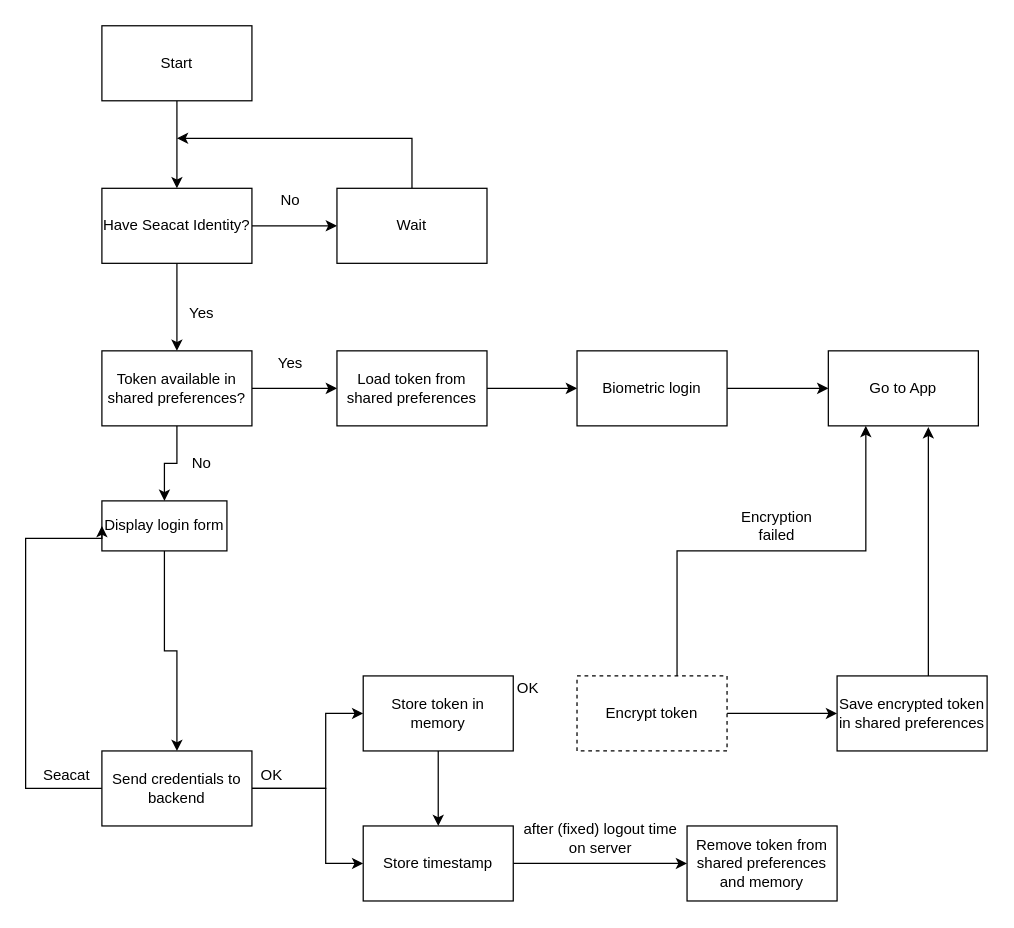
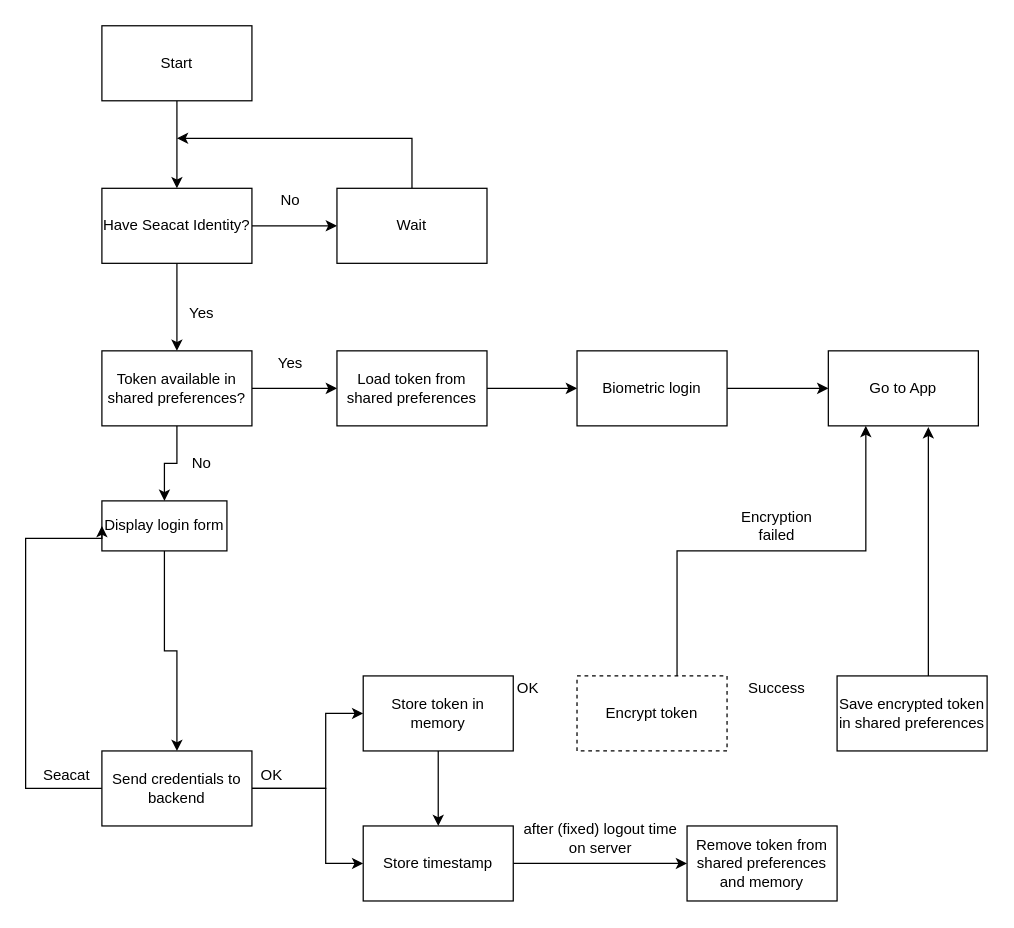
  <mxCell id="0" />
  <mxCell id="1" parent="0" />
  <mxCell id="2" value="" style="edgeStyle=orthogonalEdgeStyle;rounded=0;orthogonalLoop=1;jettySize=auto;html=1;" parent="1" source="3" target="6" edge="1"><mxGeometry relative="1" as="geometry" /></mxCell>
  <mxCell id="3" value="Start" style="rounded=0;whiteSpace=wrap;html=1;" parent="1" vertex="1"><mxGeometry x="81" y="20" width="120" height="60" as="geometry" /></mxCell>
  <mxCell id="4" value="" style="edgeStyle=orthogonalEdgeStyle;rounded=0;orthogonalLoop=1;jettySize=auto;html=1;" parent="1" source="6" target="8" edge="1"><mxGeometry relative="1" as="geometry" /></mxCell>
  <mxCell id="5" value="" style="edgeStyle=orthogonalEdgeStyle;rounded=0;orthogonalLoop=1;jettySize=auto;html=1;" parent="1" source="6" target="12" edge="1"><mxGeometry relative="1" as="geometry" /></mxCell>
  <mxCell id="6" value="Have Seacat Identity?" style="rounded=0;whiteSpace=wrap;html=1;" parent="1" vertex="1"><mxGeometry x="81" y="150" width="120" height="60" as="geometry" /></mxCell>
  <mxCell id="7" style="edgeStyle=orthogonalEdgeStyle;rounded=0;orthogonalLoop=1;jettySize=auto;html=1;exitX=0.5;exitY=0;exitDx=0;exitDy=0;" parent="1" source="8" edge="1"><mxGeometry relative="1" as="geometry"><mxPoint x="141" y="110" as="targetPoint" /><Array as="points"><mxPoint x="329" y="110" /></Array></mxGeometry></mxCell>
  <mxCell id="8" value="&lt;div&gt;Wait&lt;/div&gt;" style="rounded=0;whiteSpace=wrap;html=1;" parent="1" vertex="1"><mxGeometry x="269" y="150" width="120" height="60" as="geometry" /></mxCell>
  <mxCell id="9" value="No" style="text;html=1;strokeColor=none;fillColor=none;align=center;verticalAlign=middle;whiteSpace=wrap;rounded=0;" parent="1" vertex="1"><mxGeometry x="212" y="150" width="40" height="20" as="geometry" /></mxCell>
  <mxCell id="10" value="" style="edgeStyle=orthogonalEdgeStyle;rounded=0;orthogonalLoop=1;jettySize=auto;html=1;" parent="1" source="12" target="17" edge="1"><mxGeometry relative="1" as="geometry" /></mxCell>
  <mxCell id="11" value="" style="edgeStyle=orthogonalEdgeStyle;rounded=0;orthogonalLoop=1;jettySize=auto;html=1;" parent="1" source="12" target="14" edge="1"><mxGeometry relative="1" as="geometry" /></mxCell>
  <mxCell id="12" value="Token available in shared preferences?" style="rounded=0;whiteSpace=wrap;html=1;" parent="1" vertex="1"><mxGeometry x="81" y="280" width="120" height="60" as="geometry" /></mxCell>
  <mxCell id="13" value="" style="edgeStyle=orthogonalEdgeStyle;rounded=0;orthogonalLoop=1;jettySize=auto;html=1;" parent="1" source="34" target="15" edge="1"><mxGeometry relative="1" as="geometry" /></mxCell>
  <mxCell id="14" value="Load token from shared preferences" style="rounded=0;whiteSpace=wrap;html=1;" parent="1" vertex="1"><mxGeometry x="269" y="280" width="120" height="60" as="geometry" /></mxCell>
  <mxCell id="15" value="Go to App" style="rounded=0;whiteSpace=wrap;html=1;" parent="1" vertex="1"><mxGeometry x="662" y="280" width="120" height="60" as="geometry" /></mxCell>
  <mxCell id="16" value="" style="edgeStyle=orthogonalEdgeStyle;rounded=0;orthogonalLoop=1;jettySize=auto;html=1;" parent="1" source="17" target="21" edge="1"><mxGeometry relative="1" as="geometry" /></mxCell>
  <mxCell id="17" value="Display login form" style="rounded=0;whiteSpace=wrap;html=1;" parent="1" vertex="1"><mxGeometry x="81" y="400" width="100" height="40" as="geometry" /></mxCell>
  <mxCell id="18" style="edgeStyle=orthogonalEdgeStyle;rounded=0;orthogonalLoop=1;jettySize=auto;html=1;exitX=0;exitY=0.5;exitDx=0;exitDy=0;entryX=0;entryY=0.5;entryDx=0;entryDy=0;" parent="1" source="21" target="17" edge="1"><mxGeometry relative="1" as="geometry"><mxPoint x="61" y="400" as="targetPoint" /><Array as="points"><mxPoint x="20" y="630" /><mxPoint x="20" y="430" /></Array></mxGeometry></mxCell>
  <mxCell id="19" value="" style="edgeStyle=orthogonalEdgeStyle;rounded=0;orthogonalLoop=1;jettySize=auto;html=1;" parent="1" source="21" target="23" edge="1"><mxGeometry relative="1" as="geometry"><Array as="points"><mxPoint x="260" y="630" /><mxPoint x="260" y="570" /></Array></mxGeometry></mxCell>
  <mxCell id="20" style="edgeStyle=orthogonalEdgeStyle;rounded=0;orthogonalLoop=1;jettySize=auto;html=1;exitX=1;exitY=0.5;exitDx=0;exitDy=0;entryX=0;entryY=0.5;entryDx=0;entryDy=0;" edge="1" parent="1" source="21" target="40"><mxGeometry relative="1" as="geometry"><Array as="points"><mxPoint x="260" y="630" /><mxPoint x="260" y="690" /></Array></mxGeometry></mxCell>
  <mxCell id="21" value="Send credentials to backend" style="rounded=0;whiteSpace=wrap;html=1;" parent="1" vertex="1"><mxGeometry x="81" y="600" width="120" height="60" as="geometry" /></mxCell>
  <mxCell id="22" value="" style="edgeStyle=orthogonalEdgeStyle;rounded=0;orthogonalLoop=1;jettySize=auto;html=1;" parent="1" source="23" target="40" edge="1"><mxGeometry relative="1" as="geometry" /></mxCell>
  <mxCell id="23" value="Store token in memory" style="rounded=0;whiteSpace=wrap;html=1;" parent="1" vertex="1"><mxGeometry x="290" y="540" width="120" height="60" as="geometry" /></mxCell>
  <mxCell id="24" value="" style="edgeStyle=orthogonalEdgeStyle;rounded=0;orthogonalLoop=1;jettySize=auto;html=1;" parent="1" source="26" edge="1"><mxGeometry relative="1" as="geometry"><mxPoint x="692" y="340" as="targetPoint" /><Array as="points"><mxPoint x="541" y="440" /><mxPoint x="692" y="440" /><mxPoint x="692" y="340" /></Array></mxGeometry></mxCell>
- <mxCell id="25" value="" style="edgeStyle=orthogonalEdgeStyle;rounded=0;orthogonalLoop=1;jettySize=auto;html=1;" parent="1" source="26" target="28" edge="1"><mxGeometry relative="1" as="geometry" /></mxCell>
  <mxCell id="26" value="&lt;div&gt;Encrypt token&lt;/div&gt;" style="rounded=0;whiteSpace=wrap;html=1;dashed=1;" parent="1" vertex="1"><mxGeometry x="461" y="540" width="120" height="60" as="geometry" /></mxCell>
  <mxCell id="27" value="" style="edgeStyle=orthogonalEdgeStyle;rounded=0;orthogonalLoop=1;jettySize=auto;html=1;" parent="1" source="28" edge="1"><mxGeometry relative="1" as="geometry"><mxPoint x="742" y="341" as="targetPoint" /><Array as="points"><mxPoint x="742" y="511" /><mxPoint x="742" y="511" /></Array></mxGeometry></mxCell>
  <mxCell id="28" value="Save encrypted token in shared preferences" style="rounded=0;whiteSpace=wrap;html=1;" parent="1" vertex="1"><mxGeometry x="669" y="540" width="120" height="60" as="geometry" /></mxCell>
  <mxCell id="29" value="No" style="text;html=1;strokeColor=none;fillColor=none;align=center;verticalAlign=middle;whiteSpace=wrap;rounded=0;" parent="1" vertex="1"><mxGeometry x="141" y="360" width="40" height="20" as="geometry" /></mxCell>
  <mxCell id="30" value="Yes" style="text;html=1;strokeColor=none;fillColor=none;align=center;verticalAlign=middle;whiteSpace=wrap;rounded=0;" parent="1" vertex="1"><mxGeometry x="141" y="240" width="40" height="20" as="geometry" /></mxCell>
  <mxCell id="31" value="Yes" style="text;html=1;strokeColor=none;fillColor=none;align=center;verticalAlign=middle;whiteSpace=wrap;rounded=0;" parent="1" vertex="1"><mxGeometry x="212" y="280" width="40" height="20" as="geometry" /></mxCell>
  <mxCell id="32" value="Seacat" style="text;html=1;strokeColor=none;fillColor=none;align=center;verticalAlign=middle;whiteSpace=wrap;rounded=0;" parent="1" vertex="1"><mxGeometry x="33" y="610" width="40" height="20" as="geometry" /></mxCell>
  <mxCell id="33" value="OK" style="text;html=1;strokeColor=none;fillColor=none;align=center;verticalAlign=middle;whiteSpace=wrap;rounded=0;" parent="1" vertex="1"><mxGeometry x="197" y="610" width="40" height="20" as="geometry" /></mxCell>
  <mxCell id="34" value="Biometric login" style="rounded=0;whiteSpace=wrap;html=1;" parent="1" vertex="1"><mxGeometry x="461" y="280" width="120" height="60" as="geometry" /></mxCell>
  <mxCell id="35" value="" style="edgeStyle=orthogonalEdgeStyle;rounded=0;orthogonalLoop=1;jettySize=auto;html=1;" parent="1" source="14" target="34" edge="1"><mxGeometry relative="1" as="geometry"><mxPoint x="401" y="310" as="sourcePoint" /><mxPoint x="611" y="310" as="targetPoint" /></mxGeometry></mxCell>
  <mxCell id="36" value="OK" style="text;html=1;strokeColor=none;fillColor=none;align=center;verticalAlign=middle;whiteSpace=wrap;rounded=0;" parent="1" vertex="1"><mxGeometry x="402" y="540" width="40" height="20" as="geometry" /></mxCell>
+ <mxCell id="37" value="Success" style="text;html=1;strokeColor=none;fillColor=none;align=center;verticalAlign=middle;whiteSpace=wrap;rounded=0;" parent="1" vertex="1"><mxGeometry x="601" y="540" width="40" height="20" as="geometry" /></mxCell>
  <mxCell id="38" value="Encryption failed" style="text;html=1;strokeColor=none;fillColor=none;align=center;verticalAlign=middle;whiteSpace=wrap;rounded=0;" parent="1" vertex="1"><mxGeometry x="601" y="410" width="40" height="20" as="geometry" /></mxCell>
  <mxCell id="39" value="" style="edgeStyle=orthogonalEdgeStyle;rounded=0;orthogonalLoop=1;jettySize=auto;html=1;" edge="1" parent="1" source="40" target="41"><mxGeometry relative="1" as="geometry" /></mxCell>
  <mxCell id="40" value="Store timestamp" style="rounded=0;whiteSpace=wrap;html=1;" vertex="1" parent="1"><mxGeometry x="290" y="660" width="120" height="60" as="geometry" /></mxCell>
  <mxCell id="41" value="Remove token from shared preferences and memory" style="rounded=0;whiteSpace=wrap;html=1;" vertex="1" parent="1"><mxGeometry x="549" y="660" width="120" height="60" as="geometry" /></mxCell>
  <mxCell id="42" value="after (fixed) logout time on server" style="text;html=1;strokeColor=none;fillColor=none;align=center;verticalAlign=middle;whiteSpace=wrap;rounded=0;" vertex="1" parent="1"><mxGeometry x="410" y="660" width="140" height="20" as="geometry" /></mxCell>
